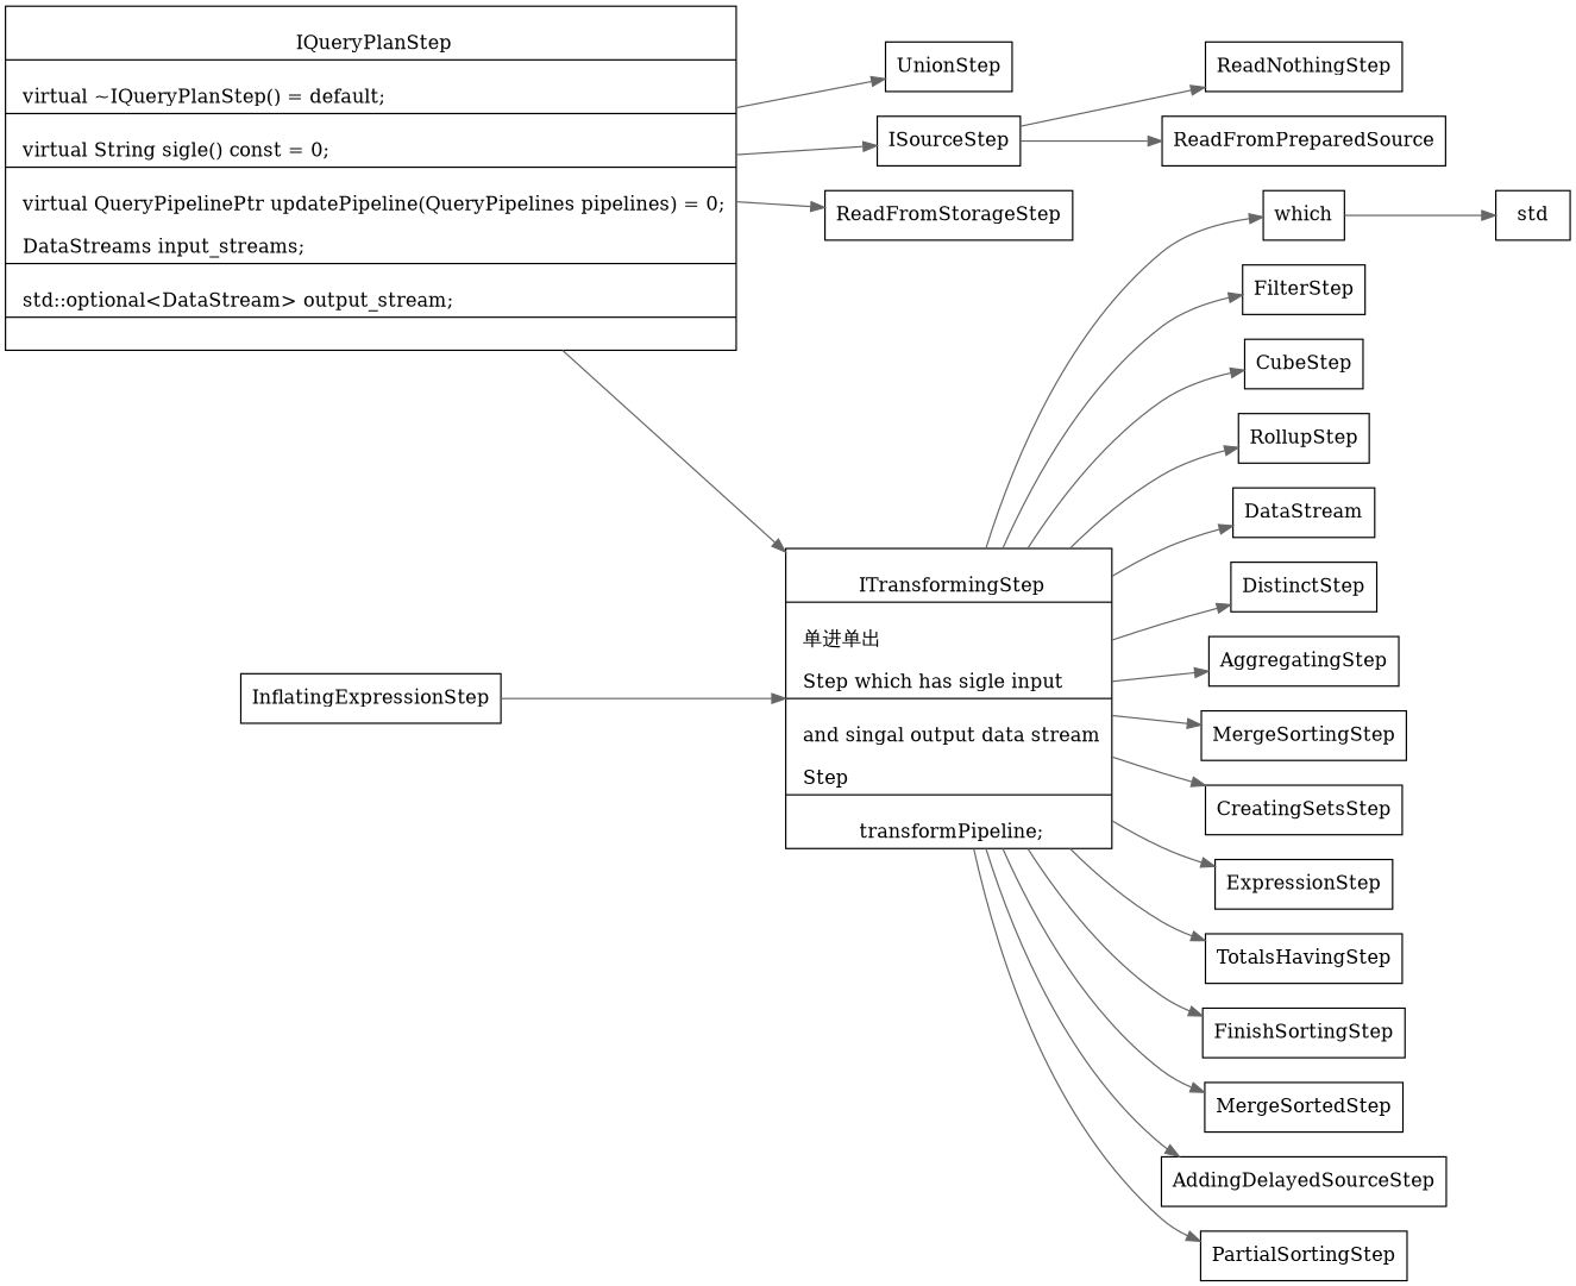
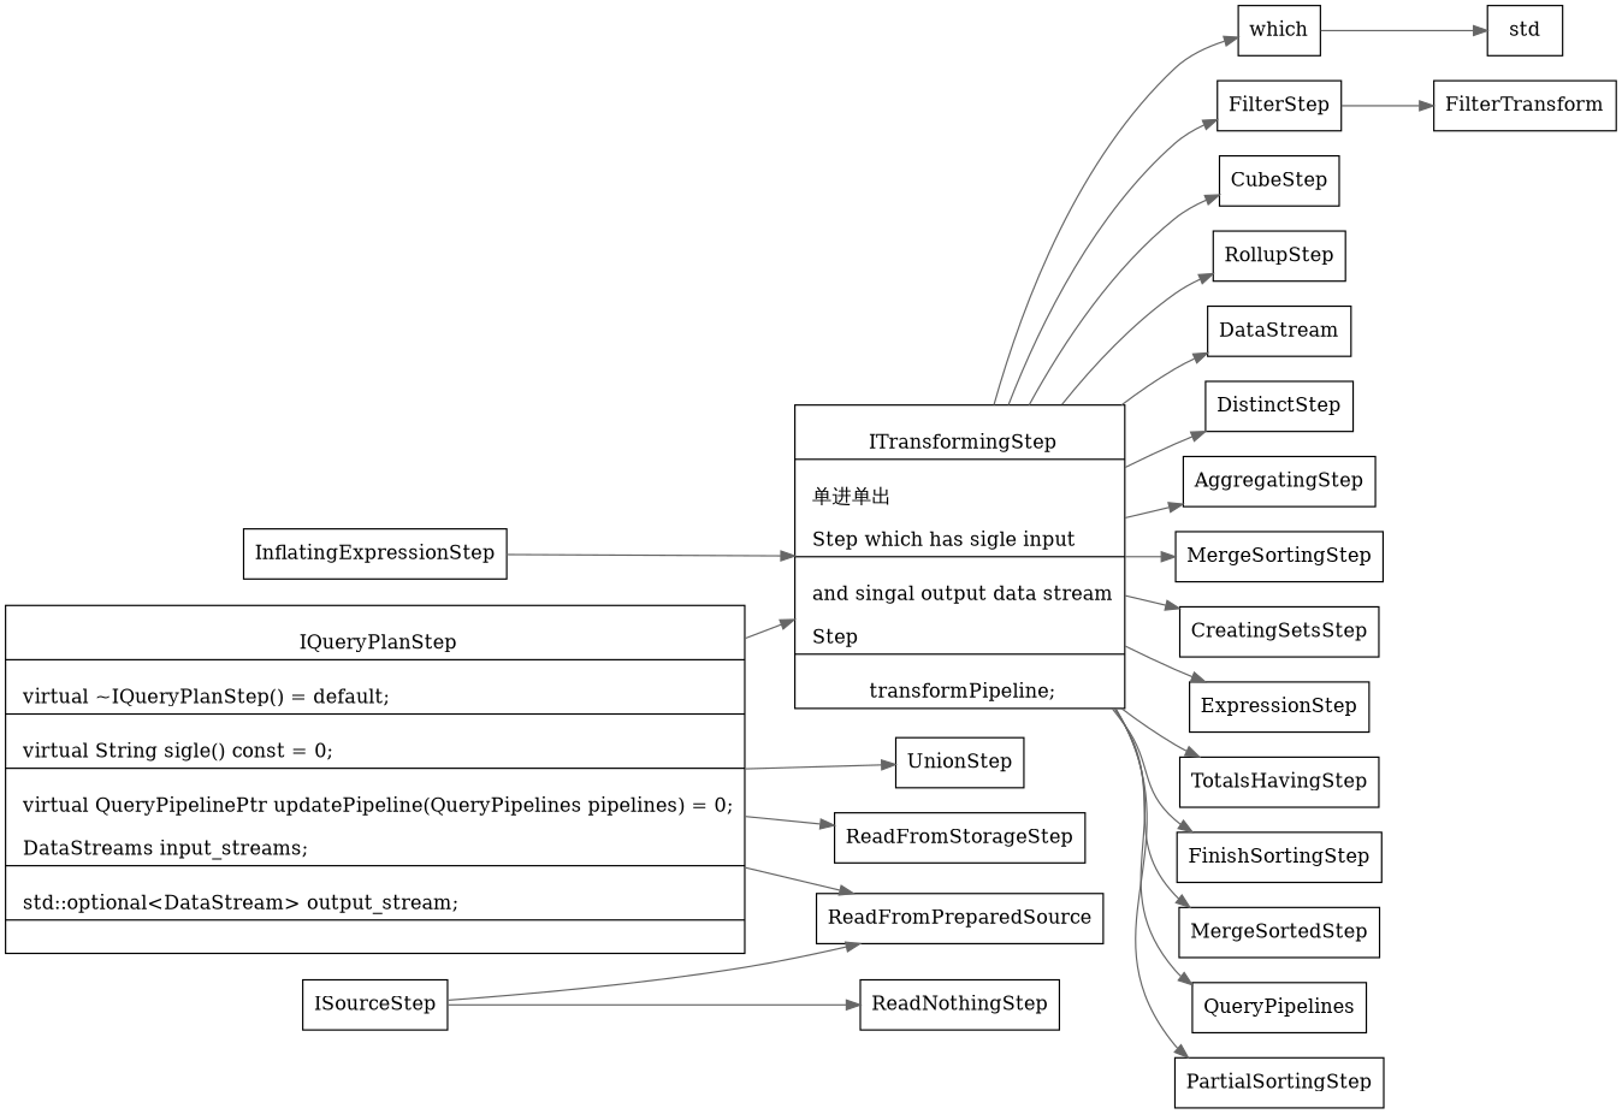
  digraph {
    newrank=true
    rankdir=LR
    node [shape=box]
    edge [color=gray40]
    n1 [label="{{\n      IQueryPlanStep|\n        virtual ~IQueryPlanStep() = default;\l|\n        virtual String sigle() const = 0;\l|\n        virtual QueryPipelinePtr updatePipeline(QueryPipelines pipelines) = 0;\l\n          DataStreams input_streams;\l|\n          std::optional\<DataStream\> output_stream;\l|\n    }}" shape=record]
    UnionStep
    ISourceStep
    n4 [label="{{\n      ITransformingStep|\n      单进单出\l\n      Step which has sigle input\l|\n      and singal output data stream\l\n      Step\l|\n      transformPipeline;\n    }}" shape=record]
    ReadFromStorageStep
    ReadNothingStep
    ReadFromPreparedSource
    n8 [label=which]
    FilterStep
    CubeStep
    RollupStep
    n12 [label=DataStream]
    DistinctStep
    AggregatingStep
    MergeSortingStep
    CreatingSetsStep
    ExpressionStep
    TotalsHavingStep
    FinishSortingStep
    MergeSortedStep
-   AddingDelayedSourceStep
+   AddingDelayedSourceStep [label=QueryPipelines]
    PartialSortingStep
    n23 [label=std]
+   FilterTransform
    InflatingExpressionStep
    n1 -> UnionStep
-   n1 -> ISourceStep
+   n1 -> ReadFromPreparedSource
    n1 -> n4
    n1 -> ReadFromStorageStep
    ISourceStep -> ReadNothingStep
    ISourceStep -> ReadFromPreparedSource
    n4 -> n8
    n4 -> FilterStep
    n4 -> CubeStep
    n4 -> RollupStep
    n4 -> n12
    n4 -> DistinctStep
    n4 -> AggregatingStep
    n4 -> MergeSortingStep
    n4 -> CreatingSetsStep
    n4 -> ExpressionStep
    n4 -> TotalsHavingStep
    n4 -> FinishSortingStep
    n4 -> MergeSortedStep
    n4 -> AddingDelayedSourceStep
    n4 -> PartialSortingStep
    n8 -> n23
+   FilterStep -> FilterTransform
    InflatingExpressionStep -> n4
  }
